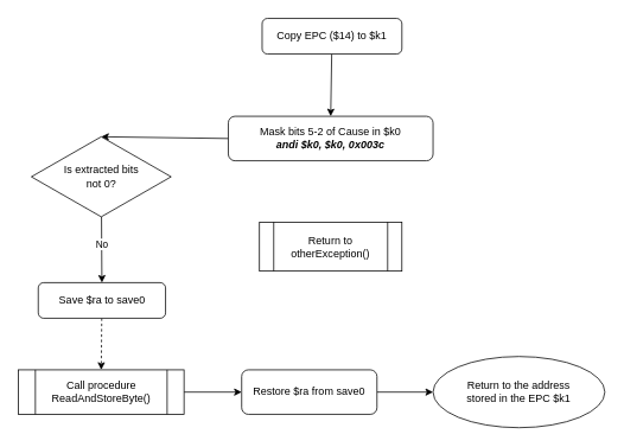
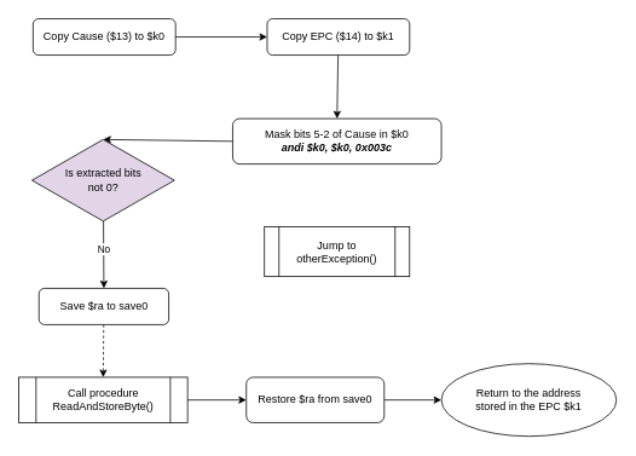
  <mxCell id="0" />
  <mxCell id="1" parent="0" />
+ <mxCell id="2" style="edgeStyle=none;html=1;" edge="1" parent="1" source="3" target="5"><mxGeometry relative="1" as="geometry" /></mxCell>
+ <mxCell id="3" value="Copy Cause ($13) to $k0" style="rounded=1;whiteSpace=wrap;html=1;" vertex="1" parent="1"><mxGeometry x="36" y="20" width="157" height="40" as="geometry" /></mxCell>
  <mxCell id="4" style="edgeStyle=none;html=1;entryX=0.5;entryY=0;entryDx=0;entryDy=0;" edge="1" parent="1" source="5" target="7"><mxGeometry relative="1" as="geometry" /></mxCell>
  <mxCell id="5" value="Copy EPC ($14) to $k1" style="rounded=1;whiteSpace=wrap;html=1;" vertex="1" parent="1"><mxGeometry x="294" y="20" width="157" height="40" as="geometry" /></mxCell>
  <mxCell id="6" style="edgeStyle=none;html=1;entryX=0.5;entryY=0;entryDx=0;entryDy=0;exitX=0;exitY=0.5;exitDx=0;exitDy=0;" edge="1" parent="1" source="7" target="10"><mxGeometry relative="1" as="geometry" /></mxCell>
  <mxCell id="7" value="Mask bits 5-2 of Cause in $k0&lt;br&gt;&lt;i&gt;&lt;b&gt;andi $k0, $k0, 0x003c&lt;/b&gt;&lt;/i&gt;" style="rounded=1;whiteSpace=wrap;html=1;" vertex="1" parent="1"><mxGeometry x="256" y="130" width="230" height="50" as="geometry" /></mxCell>
  <mxCell id="8" style="edgeStyle=none;html=1;entryX=0.5;entryY=0;entryDx=0;entryDy=0;" edge="1" parent="1" source="10" target="13"><mxGeometry relative="1" as="geometry" /></mxCell>
  <mxCell id="9" value="No" style="edgeLabel;html=1;align=center;verticalAlign=middle;resizable=0;points=[];" vertex="1" connectable="0" parent="8"><mxGeometry x="-0.422" y="3" relative="1" as="geometry"><mxPoint x="-3" y="10" as="offset" /></mxGeometry></mxCell>
- <mxCell id="10" value="Is extracted bits &lt;br&gt;not 0?" style="rhombus;whiteSpace=wrap;html=1;" vertex="1" parent="1"><mxGeometry x="34.75" y="153" width="157" height="90" as="geometry" /></mxCell>
- <mxCell id="11" value="Return to otherException()" style="shape=process;whiteSpace=wrap;html=1;backgroundOutline=1;" vertex="1" parent="1"><mxGeometry x="291" y="249" width="160" height="55" as="geometry" /></mxCell>
+ <mxCell id="10" value="Is extracted bits &lt;br&gt;not 0?" style="rhombus;whiteSpace=wrap;html=1;fillColor=#e1d5e7;" vertex="1" parent="1"><mxGeometry x="34.75" y="153" width="157" height="90" as="geometry" /></mxCell>
+ <mxCell id="11" value="Jump to otherException()" style="shape=process;whiteSpace=wrap;html=1;backgroundOutline=1;" vertex="1" parent="1"><mxGeometry x="291" y="249" width="160" height="55" as="geometry" /></mxCell>
  <mxCell id="12" style="edgeStyle=none;html=1;entryX=0.5;entryY=0;entryDx=0;entryDy=0;dashed=1;" edge="1" parent="1" source="13" target="15"><mxGeometry relative="1" as="geometry" /></mxCell>
  <mxCell id="13" value="Save $ra to save0" style="rounded=1;whiteSpace=wrap;html=1;" vertex="1" parent="1"><mxGeometry x="42.5" y="317" width="143" height="40" as="geometry" /></mxCell>
  <mxCell id="14" style="edgeStyle=none;html=1;entryX=0;entryY=0.5;entryDx=0;entryDy=0;" edge="1" parent="1" source="15" target="17"><mxGeometry relative="1" as="geometry" /></mxCell>
  <mxCell id="15" value="Call procedure ReadAndStoreByte()" style="shape=process;whiteSpace=wrap;html=1;backgroundOutline=1;" vertex="1" parent="1"><mxGeometry x="20.25" y="415" width="186" height="50" as="geometry" /></mxCell>
  <mxCell id="16" style="edgeStyle=none;html=1;entryX=0;entryY=0.5;entryDx=0;entryDy=0;" edge="1" parent="1" source="17" target="18"><mxGeometry relative="1" as="geometry" /></mxCell>
  <mxCell id="17" value="Restore $ra from save0" style="rounded=1;whiteSpace=wrap;html=1;" vertex="1" parent="1"><mxGeometry x="271" y="415" width="152" height="50" as="geometry" /></mxCell>
  <mxCell id="18" value="Return to the address &lt;br&gt;stored in the EPC $k1" style="ellipse;whiteSpace=wrap;html=1;" vertex="1" parent="1"><mxGeometry x="486" y="400" width="193" height="80" as="geometry" /></mxCell>
